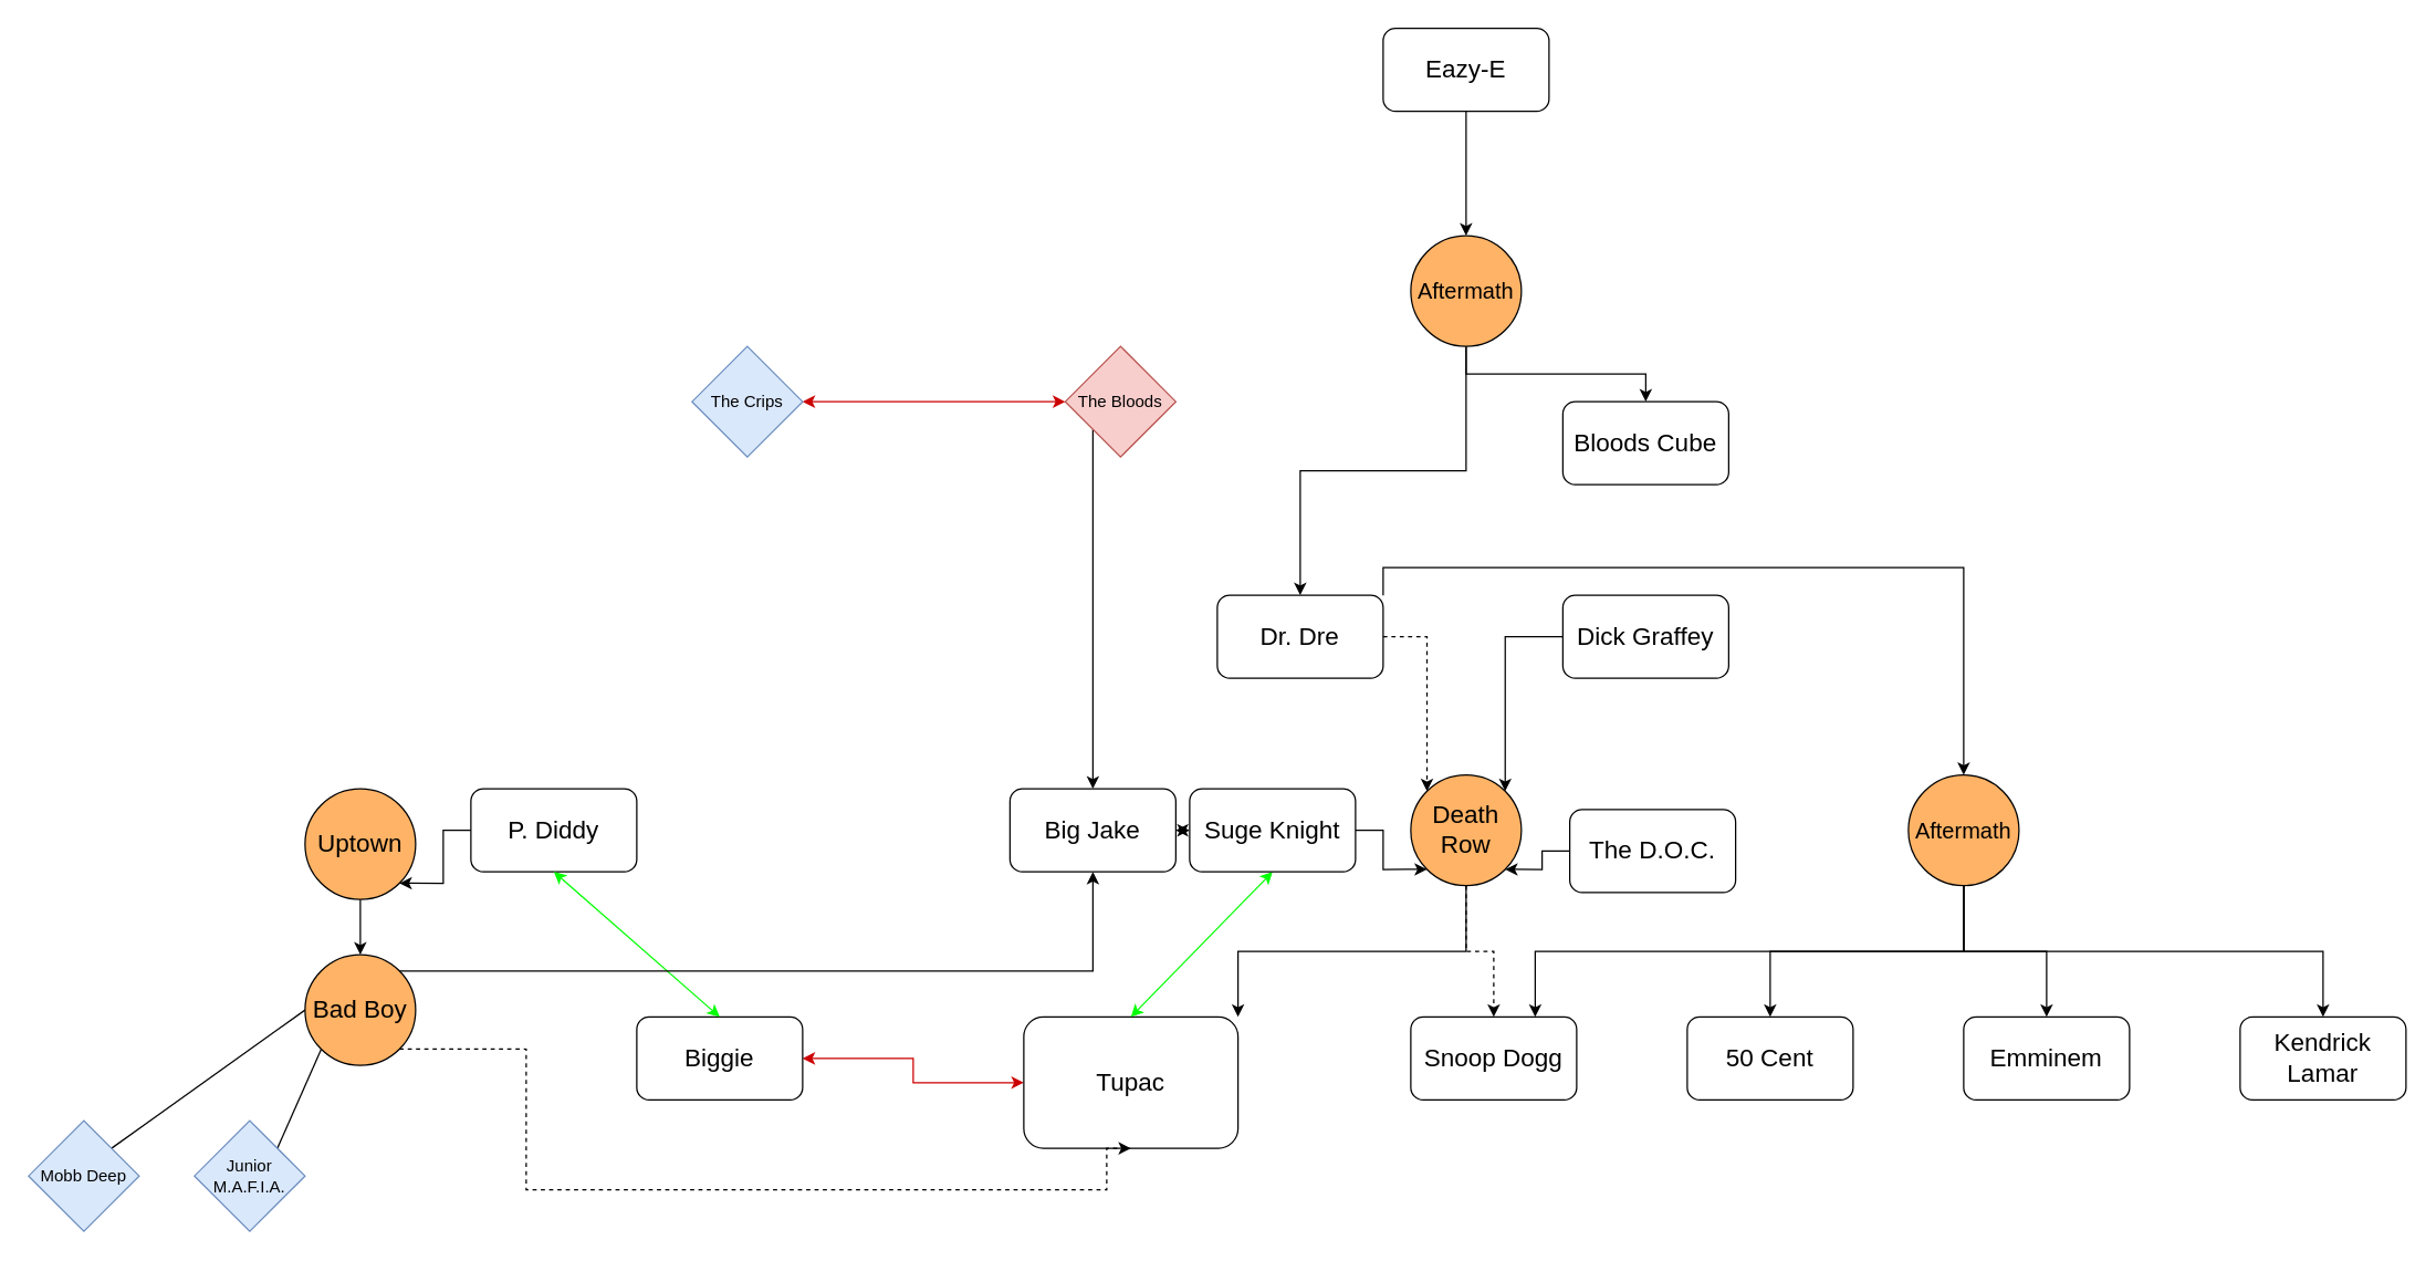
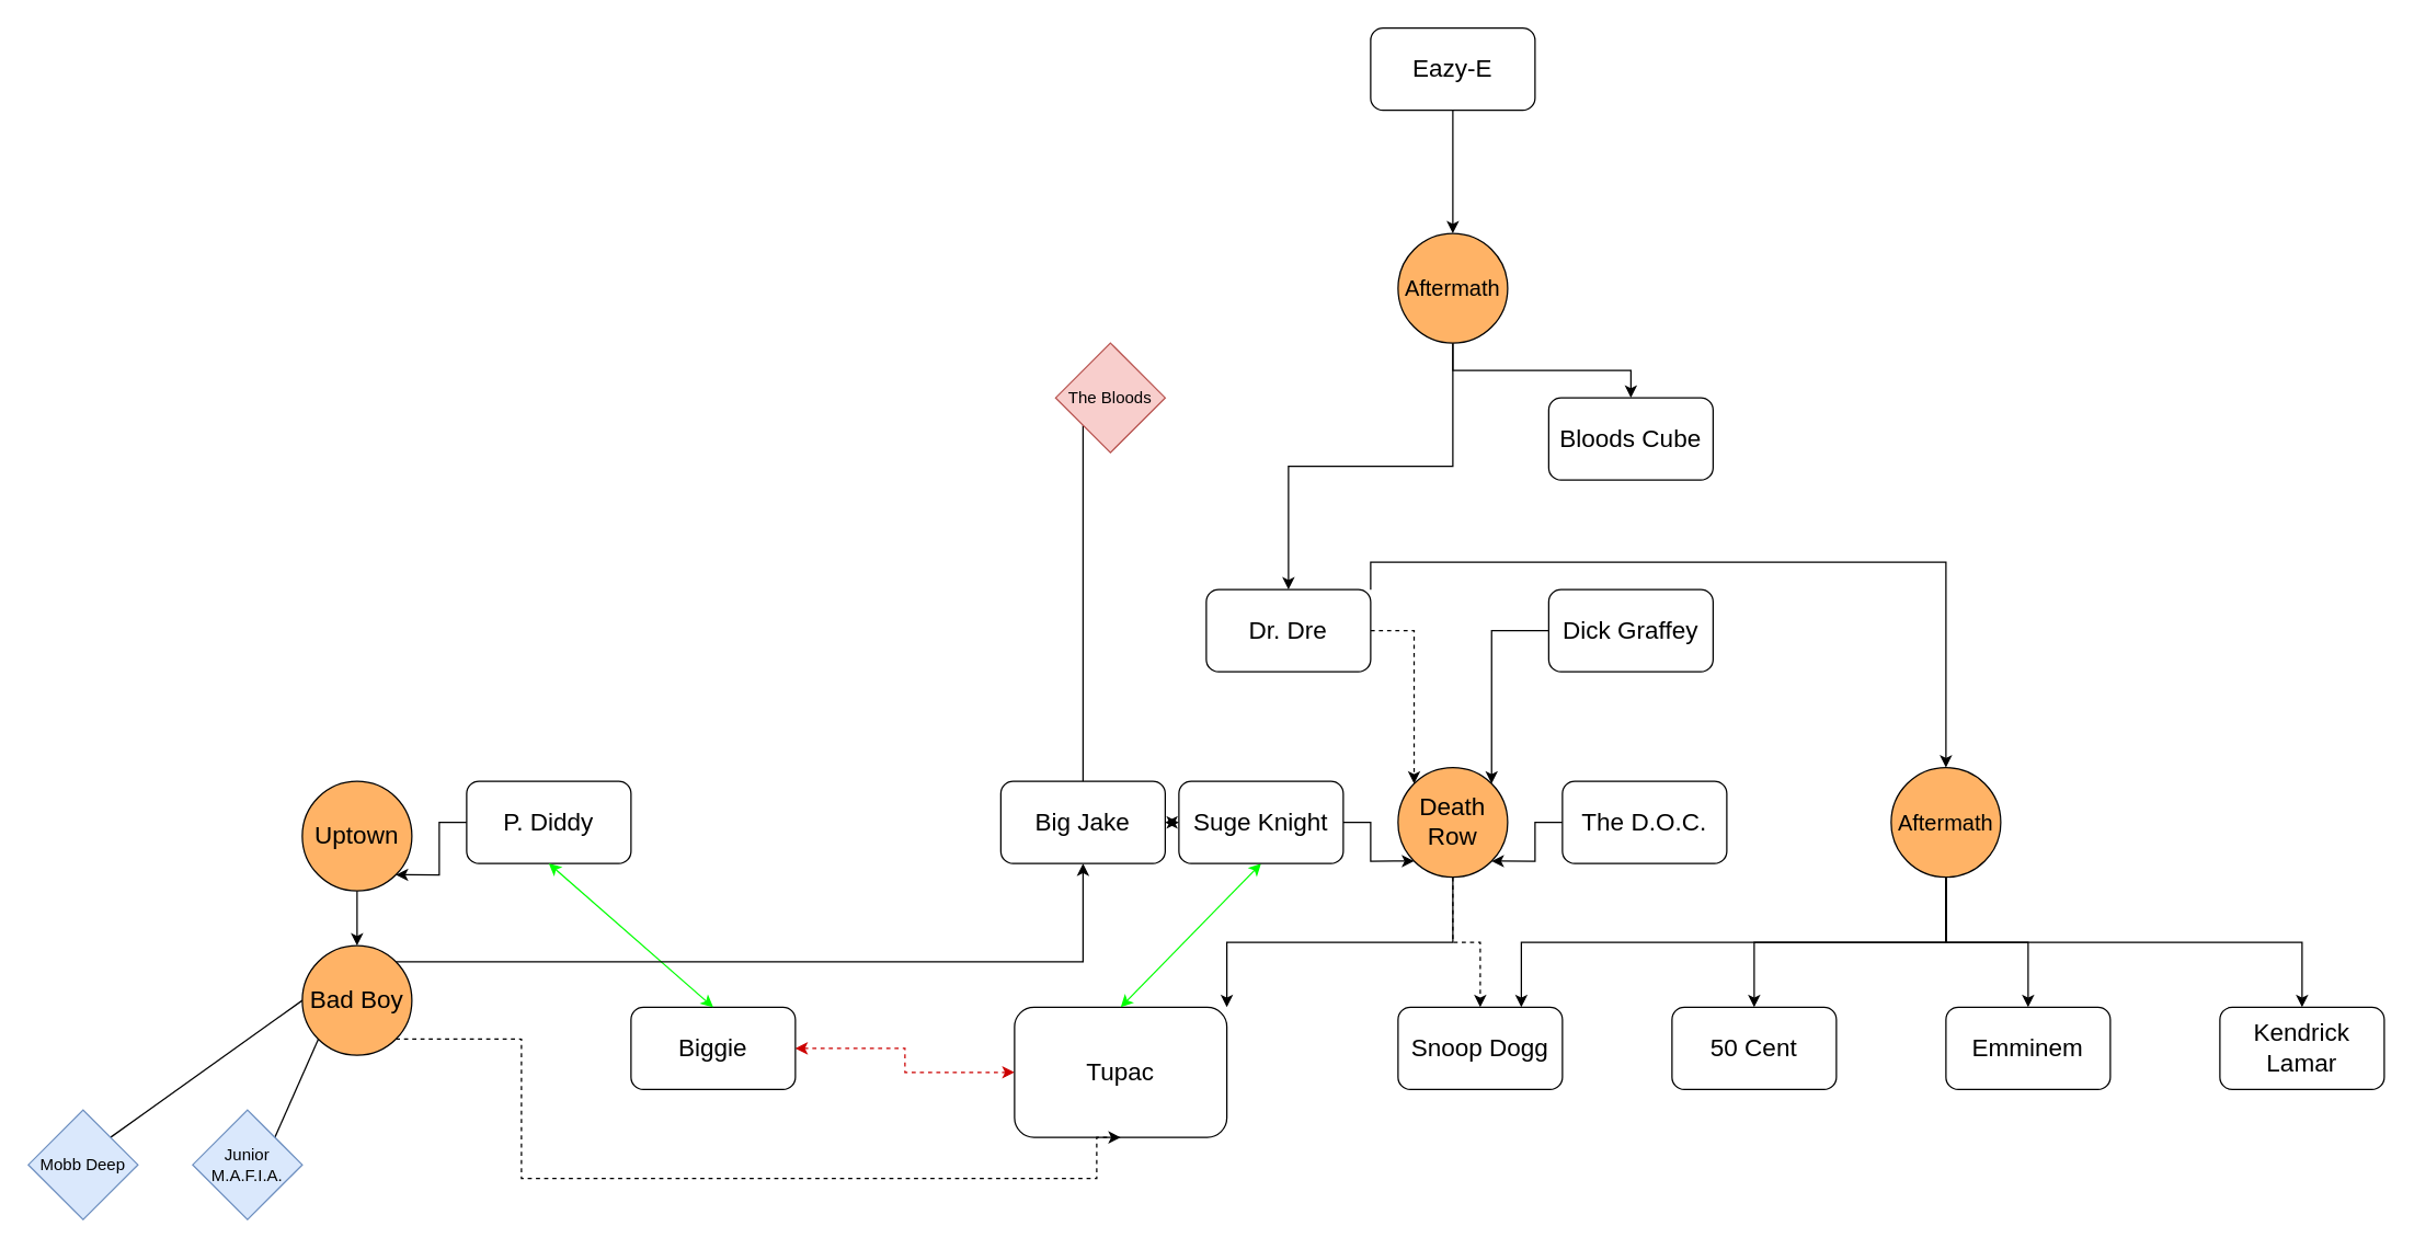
  <mxCell id="0" />
  <mxCell id="1" parent="0" />
- <mxCell id="2" style="edgeStyle=orthogonalEdgeStyle;rounded=0;orthogonalLoop=1;jettySize=auto;html=1;exitX=1;exitY=0.5;exitDx=0;exitDy=0;entryX=0;entryY=0.5;entryDx=0;entryDy=0;startArrow=classic;startFill=1;fillColor=#f8cecc;strokeColor=#CC0000;" edge="1" parent="1" source="3" target="4"><mxGeometry relative="1" as="geometry" /></mxCell>
+ <mxCell id="2" style="edgeStyle=orthogonalEdgeStyle;rounded=0;orthogonalLoop=1;jettySize=auto;html=1;exitX=1;exitY=0.5;exitDx=0;exitDy=0;entryX=0;entryY=0.5;entryDx=0;entryDy=0;startArrow=classic;startFill=1;fillColor=#f8cecc;strokeColor=#CC0000;dashed=1;" edge="1" parent="1" source="3" target="4"><mxGeometry relative="1" as="geometry" /></mxCell>
  <mxCell id="3" value="&lt;font style=&quot;font-size: 18px;&quot;&gt;Biggie&lt;/font&gt;" style="rounded=1;whiteSpace=wrap;html=1;" vertex="1" parent="1"><mxGeometry x="460" y="735" width="120" height="60" as="geometry" /></mxCell>
  <mxCell id="4" value="&lt;font style=&quot;font-size: 18px;&quot;&gt;Tupac&lt;/font&gt;" style="rounded=1;whiteSpace=wrap;html=1;" vertex="1" parent="1"><mxGeometry x="740" y="735" width="155" height="95" as="geometry" /></mxCell>
  <mxCell id="5" style="edgeStyle=orthogonalEdgeStyle;rounded=0;orthogonalLoop=1;jettySize=auto;html=1;exitX=0;exitY=0.5;exitDx=0;exitDy=0;entryX=1;entryY=1;entryDx=0;entryDy=0;" edge="1" parent="1" source="6" target="9"><mxGeometry relative="1" as="geometry" /></mxCell>
  <mxCell id="6" value="&lt;font style=&quot;font-size: 18px;&quot;&gt;P. Diddy&lt;/font&gt;" style="rounded=1;whiteSpace=wrap;html=1;" vertex="1" parent="1"><mxGeometry x="340" y="570" width="120" height="60" as="geometry" /></mxCell>
  <mxCell id="7" style="rounded=0;orthogonalLoop=1;jettySize=auto;html=1;exitX=0.5;exitY=1;exitDx=0;exitDy=0;entryX=0.5;entryY=0;entryDx=0;entryDy=0;strokeColor=#00FF00;startArrow=classic;startFill=1;" edge="1" parent="1" source="6" target="3"><mxGeometry relative="1" as="geometry" /></mxCell>
  <mxCell id="8" style="edgeStyle=orthogonalEdgeStyle;rounded=0;orthogonalLoop=1;jettySize=auto;html=1;exitX=0.5;exitY=1;exitDx=0;exitDy=0;entryX=0.5;entryY=0;entryDx=0;entryDy=0;" edge="1" parent="1" source="9" target="12"><mxGeometry relative="1" as="geometry" /></mxCell>
  <mxCell id="9" value="&lt;font color=&quot;#000000&quot; style=&quot;font-size: 18px;&quot;&gt;Uptown&lt;/font&gt;" style="ellipse;whiteSpace=wrap;html=1;aspect=fixed;fillColor=#FFB366;strokeColor=#000000;" vertex="1" parent="1"><mxGeometry x="220" y="570" width="80" height="80" as="geometry" /></mxCell>
  <mxCell id="10" style="edgeStyle=orthogonalEdgeStyle;rounded=0;orthogonalLoop=1;jettySize=auto;html=1;exitX=1;exitY=0;exitDx=0;exitDy=0;" edge="1" parent="1" source="12" target="48"><mxGeometry relative="1" as="geometry" /></mxCell>
  <mxCell id="11" style="edgeStyle=orthogonalEdgeStyle;rounded=0;orthogonalLoop=1;jettySize=auto;html=1;exitX=1;exitY=1;exitDx=0;exitDy=0;entryX=0.5;entryY=1;entryDx=0;entryDy=0;dashed=1;" edge="1" parent="1" source="12" target="4"><mxGeometry relative="1" as="geometry"><Array as="points"><mxPoint x="380" y="758" /><mxPoint x="380" y="860" /><mxPoint x="800" y="860" /></Array></mxGeometry></mxCell>
  <mxCell id="12" value="&lt;font color=&quot;#000000&quot; style=&quot;font-size: 18px;&quot;&gt;Bad Boy&lt;/font&gt;" style="ellipse;whiteSpace=wrap;html=1;aspect=fixed;fillColor=#FFB366;strokeColor=#000000;" vertex="1" parent="1"><mxGeometry x="220" y="690" width="80" height="80" as="geometry" /></mxCell>
  <mxCell id="13" style="rounded=0;orthogonalLoop=1;jettySize=auto;html=1;exitX=0.5;exitY=1;exitDx=0;exitDy=0;entryX=0.5;entryY=0;entryDx=0;entryDy=0;startArrow=classic;startFill=1;strokeColor=#00FF00;" edge="1" parent="1" source="15" target="4"><mxGeometry relative="1" as="geometry" /></mxCell>
  <mxCell id="14" style="edgeStyle=orthogonalEdgeStyle;rounded=0;orthogonalLoop=1;jettySize=auto;html=1;exitX=1;exitY=0.5;exitDx=0;exitDy=0;entryX=0;entryY=1;entryDx=0;entryDy=0;" edge="1" parent="1" source="15" target="18"><mxGeometry relative="1" as="geometry" /></mxCell>
  <mxCell id="15" value="&lt;font style=&quot;font-size: 18px;&quot;&gt;Suge Knight&lt;/font&gt;" style="rounded=1;whiteSpace=wrap;html=1;" vertex="1" parent="1"><mxGeometry x="860" y="570" width="120" height="60" as="geometry" /></mxCell>
  <mxCell id="16" style="edgeStyle=orthogonalEdgeStyle;rounded=0;orthogonalLoop=1;jettySize=auto;html=1;exitX=0.5;exitY=1;exitDx=0;exitDy=0;entryX=1;entryY=0;entryDx=0;entryDy=0;" edge="1" parent="1" source="18" target="4"><mxGeometry relative="1" as="geometry" /></mxCell>
  <mxCell id="17" style="edgeStyle=orthogonalEdgeStyle;rounded=0;orthogonalLoop=1;jettySize=auto;html=1;exitX=0.5;exitY=1;exitDx=0;exitDy=0;entryX=0.5;entryY=0;entryDx=0;entryDy=0;dashed=1;" edge="1" parent="1" source="18" target="19"><mxGeometry relative="1" as="geometry" /></mxCell>
  <mxCell id="18" value="&lt;font color=&quot;#000000&quot; style=&quot;font-size: 18px;&quot;&gt;Death Row&lt;/font&gt;" style="ellipse;whiteSpace=wrap;html=1;aspect=fixed;fillColor=#FFB366;strokeColor=#000000;" vertex="1" parent="1"><mxGeometry x="1020" y="560" width="80" height="80" as="geometry" /></mxCell>
  <mxCell id="19" value="&lt;font style=&quot;font-size: 18px;&quot;&gt;Snoop Dogg&lt;/font&gt;" style="rounded=1;whiteSpace=wrap;html=1;" vertex="1" parent="1"><mxGeometry x="1020" y="735" width="120" height="60" as="geometry" /></mxCell>
  <mxCell id="20" style="edgeStyle=orthogonalEdgeStyle;rounded=0;orthogonalLoop=1;jettySize=auto;html=1;exitX=1;exitY=0.5;exitDx=0;exitDy=0;entryX=0;entryY=0;entryDx=0;entryDy=0;dashed=1;" edge="1" parent="1" source="22" target="18"><mxGeometry relative="1" as="geometry" /></mxCell>
  <mxCell id="21" style="edgeStyle=orthogonalEdgeStyle;rounded=0;orthogonalLoop=1;jettySize=auto;html=1;exitX=1;exitY=0;exitDx=0;exitDy=0;entryX=0.5;entryY=0;entryDx=0;entryDy=0;" edge="1" parent="1" source="22" target="31"><mxGeometry relative="1" as="geometry" /></mxCell>
  <mxCell id="22" value="&lt;font style=&quot;font-size: 18px;&quot;&gt;Dr. Dre&lt;/font&gt;" style="rounded=1;whiteSpace=wrap;html=1;" vertex="1" parent="1"><mxGeometry x="880" y="430" width="120" height="60" as="geometry" /></mxCell>
  <mxCell id="23" style="edgeStyle=orthogonalEdgeStyle;rounded=0;orthogonalLoop=1;jettySize=auto;html=1;exitX=0;exitY=0.5;exitDx=0;exitDy=0;entryX=1;entryY=0;entryDx=0;entryDy=0;" edge="1" parent="1" source="24" target="18"><mxGeometry relative="1" as="geometry" /></mxCell>
  <mxCell id="24" value="&lt;font style=&quot;font-size: 18px;&quot;&gt;Dick Graffey&lt;/font&gt;" style="rounded=1;whiteSpace=wrap;html=1;" vertex="1" parent="1"><mxGeometry x="1130" y="430" width="120" height="60" as="geometry" /></mxCell>
  <mxCell id="25" style="edgeStyle=orthogonalEdgeStyle;rounded=0;orthogonalLoop=1;jettySize=auto;html=1;exitX=0;exitY=0.5;exitDx=0;exitDy=0;entryX=1;entryY=1;entryDx=0;entryDy=0;" edge="1" parent="1" source="26" target="18"><mxGeometry relative="1" as="geometry" /></mxCell>
- <mxCell id="26" value="&lt;font style=&quot;font-size: 18px;&quot;&gt;The D.O.C.&lt;/font&gt;" style="rounded=1;whiteSpace=wrap;html=1;" vertex="1" parent="1"><mxGeometry x="1135" y="585" width="120" height="60" as="geometry" /></mxCell>
+ <mxCell id="26" value="&lt;font style=&quot;font-size: 18px;&quot;&gt;The D.O.C.&lt;/font&gt;" style="rounded=1;whiteSpace=wrap;html=1;" vertex="1" parent="1"><mxGeometry x="1140" y="570" width="120" height="60" as="geometry" /></mxCell>
  <mxCell id="27" style="edgeStyle=orthogonalEdgeStyle;rounded=0;orthogonalLoop=1;jettySize=auto;html=1;exitX=0.5;exitY=1;exitDx=0;exitDy=0;entryX=0.75;entryY=0;entryDx=0;entryDy=0;" edge="1" parent="1" source="31" target="19"><mxGeometry relative="1" as="geometry" /></mxCell>
  <mxCell id="28" style="edgeStyle=orthogonalEdgeStyle;rounded=0;orthogonalLoop=1;jettySize=auto;html=1;exitX=0.5;exitY=1;exitDx=0;exitDy=0;entryX=0.5;entryY=0;entryDx=0;entryDy=0;" edge="1" parent="1" source="31" target="32"><mxGeometry relative="1" as="geometry" /></mxCell>
  <mxCell id="29" style="edgeStyle=orthogonalEdgeStyle;rounded=0;orthogonalLoop=1;jettySize=auto;html=1;exitX=0.5;exitY=1;exitDx=0;exitDy=0;entryX=0.5;entryY=0;entryDx=0;entryDy=0;" edge="1" parent="1" source="31" target="33"><mxGeometry relative="1" as="geometry" /></mxCell>
  <mxCell id="30" style="edgeStyle=orthogonalEdgeStyle;rounded=0;orthogonalLoop=1;jettySize=auto;html=1;exitX=0.5;exitY=1;exitDx=0;exitDy=0;entryX=0.5;entryY=0;entryDx=0;entryDy=0;" edge="1" parent="1" source="31" target="34"><mxGeometry relative="1" as="geometry" /></mxCell>
  <mxCell id="31" value="&lt;font color=&quot;#000000&quot; style=&quot;font-size: 16px;&quot;&gt;Aftermath&lt;/font&gt;" style="ellipse;whiteSpace=wrap;html=1;aspect=fixed;fillColor=#FFB366;strokeColor=#000000;" vertex="1" parent="1"><mxGeometry x="1380" y="560" width="80" height="80" as="geometry" /></mxCell>
  <mxCell id="32" value="&lt;font style=&quot;font-size: 18px;&quot;&gt;50 Cent&lt;/font&gt;" style="rounded=1;whiteSpace=wrap;html=1;" vertex="1" parent="1"><mxGeometry x="1220" y="735" width="120" height="60" as="geometry" /></mxCell>
  <mxCell id="33" value="&lt;font style=&quot;font-size: 18px;&quot;&gt;Emminem&lt;/font&gt;" style="rounded=1;whiteSpace=wrap;html=1;" vertex="1" parent="1"><mxGeometry x="1420" y="735" width="120" height="60" as="geometry" /></mxCell>
  <mxCell id="34" value="&lt;font style=&quot;font-size: 18px;&quot;&gt;Kendrick Lamar&lt;/font&gt;" style="rounded=1;whiteSpace=wrap;html=1;" vertex="1" parent="1"><mxGeometry x="1620" y="735" width="120" height="60" as="geometry" /></mxCell>
  <mxCell id="35" style="edgeStyle=orthogonalEdgeStyle;rounded=0;orthogonalLoop=1;jettySize=auto;html=1;exitX=0.5;exitY=1;exitDx=0;exitDy=0;entryX=0.5;entryY=0;entryDx=0;entryDy=0;" edge="1" parent="1" source="37" target="22"><mxGeometry relative="1" as="geometry" /></mxCell>
  <mxCell id="36" style="edgeStyle=orthogonalEdgeStyle;rounded=0;orthogonalLoop=1;jettySize=auto;html=1;exitX=0.5;exitY=1;exitDx=0;exitDy=0;entryX=0.5;entryY=0;entryDx=0;entryDy=0;" edge="1" parent="1" source="37" target="38"><mxGeometry relative="1" as="geometry" /></mxCell>
  <mxCell id="37" value="&lt;font color=&quot;#000000&quot; style=&quot;font-size: 16px;&quot;&gt;Aftermath&lt;/font&gt;" style="ellipse;whiteSpace=wrap;html=1;aspect=fixed;fillColor=#FFB366;strokeColor=#000000;" vertex="1" parent="1"><mxGeometry x="1020" y="170" width="80" height="80" as="geometry" /></mxCell>
  <mxCell id="38" value="&lt;font style=&quot;font-size: 18px;&quot;&gt;Bloods Cube&lt;/font&gt;" style="rounded=1;whiteSpace=wrap;html=1;" vertex="1" parent="1"><mxGeometry x="1130" y="290" width="120" height="60" as="geometry" /></mxCell>
  <mxCell id="39" style="edgeStyle=orthogonalEdgeStyle;rounded=0;orthogonalLoop=1;jettySize=auto;html=1;exitX=0.5;exitY=1;exitDx=0;exitDy=0;entryX=0.5;entryY=0;entryDx=0;entryDy=0;" edge="1" parent="1" source="40" target="37"><mxGeometry relative="1" as="geometry" /></mxCell>
  <mxCell id="40" value="&lt;font style=&quot;font-size: 18px;&quot;&gt;Eazy-E&lt;/font&gt;" style="rounded=1;whiteSpace=wrap;html=1;" vertex="1" parent="1"><mxGeometry x="1000" y="20" width="120" height="60" as="geometry" /></mxCell>
  <mxCell id="41" style="rounded=0;orthogonalLoop=1;jettySize=auto;html=1;exitX=1;exitY=0;exitDx=0;exitDy=0;entryX=0;entryY=1;entryDx=0;entryDy=0;endArrow=none;endFill=0;" edge="1" parent="1" source="42" target="12"><mxGeometry relative="1" as="geometry" /></mxCell>
  <mxCell id="42" value="&lt;font color=&quot;#000000&quot;&gt;Junior M.A.F.I.A.&lt;/font&gt;" style="rhombus;whiteSpace=wrap;html=1;fillColor=#dae8fc;strokeColor=#6c8ebf;" vertex="1" parent="1"><mxGeometry x="140" y="810" width="80" height="80" as="geometry" /></mxCell>
- <mxCell id="43" style="edgeStyle=orthogonalEdgeStyle;rounded=0;orthogonalLoop=1;jettySize=auto;html=1;exitX=0;exitY=1;exitDx=0;exitDy=0;entryX=0.5;entryY=0;entryDx=0;entryDy=0;" edge="1" parent="1" source="44" target="48"><mxGeometry relative="1" as="geometry" /></mxCell>
+ <mxCell id="43" style="edgeStyle=orthogonalEdgeStyle;rounded=0;orthogonalLoop=1;jettySize=auto;html=1;exitX=0;exitY=1;exitDx=0;exitDy=0;entryX=0.5;entryY=0;entryDx=0;entryDy=0;endArrow=none;" edge="1" parent="1" source="44" target="48"><mxGeometry relative="1" as="geometry" /></mxCell>
  <mxCell id="44" value="&lt;font color=&quot;#000000&quot;&gt;The Bloods&lt;/font&gt;" style="rhombus;whiteSpace=wrap;html=1;fillColor=#f8cecc;strokeColor=#b85450;" vertex="1" parent="1"><mxGeometry x="770" y="250" width="80" height="80" as="geometry" /></mxCell>
- <mxCell id="45" style="edgeStyle=orthogonalEdgeStyle;rounded=0;orthogonalLoop=1;jettySize=auto;html=1;exitX=1;exitY=0.5;exitDx=0;exitDy=0;entryX=0;entryY=0.5;entryDx=0;entryDy=0;startArrow=classic;startFill=1;strokeColor=#CC0000;" edge="1" parent="1" source="46" target="44"><mxGeometry relative="1" as="geometry" /></mxCell>
- <mxCell id="46" value="&lt;font color=&quot;#000000&quot;&gt;The Crips&lt;/font&gt;" style="rhombus;whiteSpace=wrap;html=1;fillColor=#dae8fc;strokeColor=#6c8ebf;" vertex="1" parent="1"><mxGeometry x="500" y="250" width="80" height="80" as="geometry" /></mxCell>
  <mxCell id="47" style="edgeStyle=orthogonalEdgeStyle;rounded=0;orthogonalLoop=1;jettySize=auto;html=1;exitX=1;exitY=0.5;exitDx=0;exitDy=0;entryX=0;entryY=0.5;entryDx=0;entryDy=0;startArrow=classic;startFill=1;" edge="1" parent="1" source="48" target="15"><mxGeometry relative="1" as="geometry" /></mxCell>
  <mxCell id="48" value="&lt;span style=&quot;font-size: 18px;&quot;&gt;Big Jake&lt;/span&gt;" style="rounded=1;whiteSpace=wrap;html=1;" vertex="1" parent="1"><mxGeometry x="730" y="570" width="120" height="60" as="geometry" /></mxCell>
  <mxCell id="49" style="rounded=0;orthogonalLoop=1;jettySize=auto;html=1;exitX=1;exitY=0;exitDx=0;exitDy=0;entryX=0;entryY=0.5;entryDx=0;entryDy=0;endArrow=none;endFill=0;" edge="1" parent="1" source="50" target="12"><mxGeometry relative="1" as="geometry" /></mxCell>
  <mxCell id="50" value="&lt;font color=&quot;#000000&quot;&gt;Mobb Deep&lt;/font&gt;" style="rhombus;whiteSpace=wrap;html=1;fillColor=#dae8fc;strokeColor=#6c8ebf;" vertex="1" parent="1"><mxGeometry x="20" y="810" width="80" height="80" as="geometry" /></mxCell>
